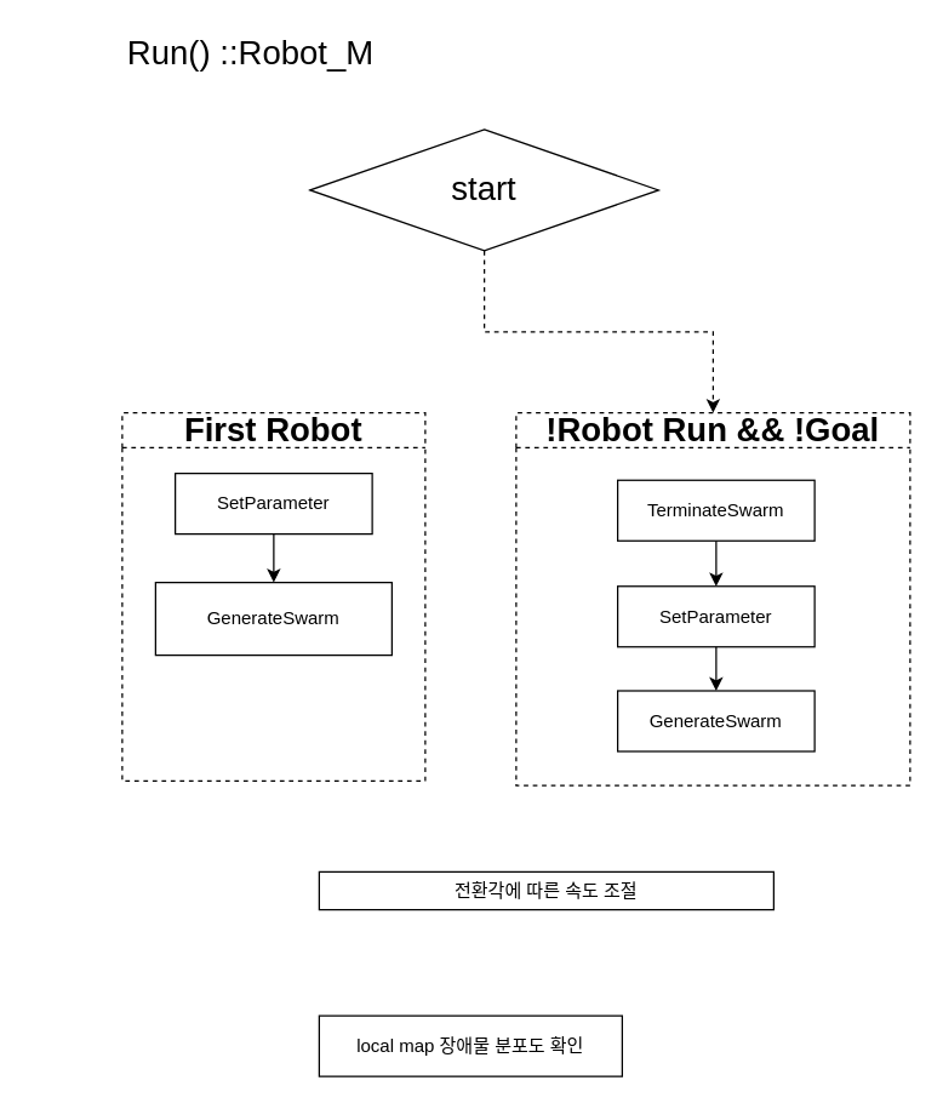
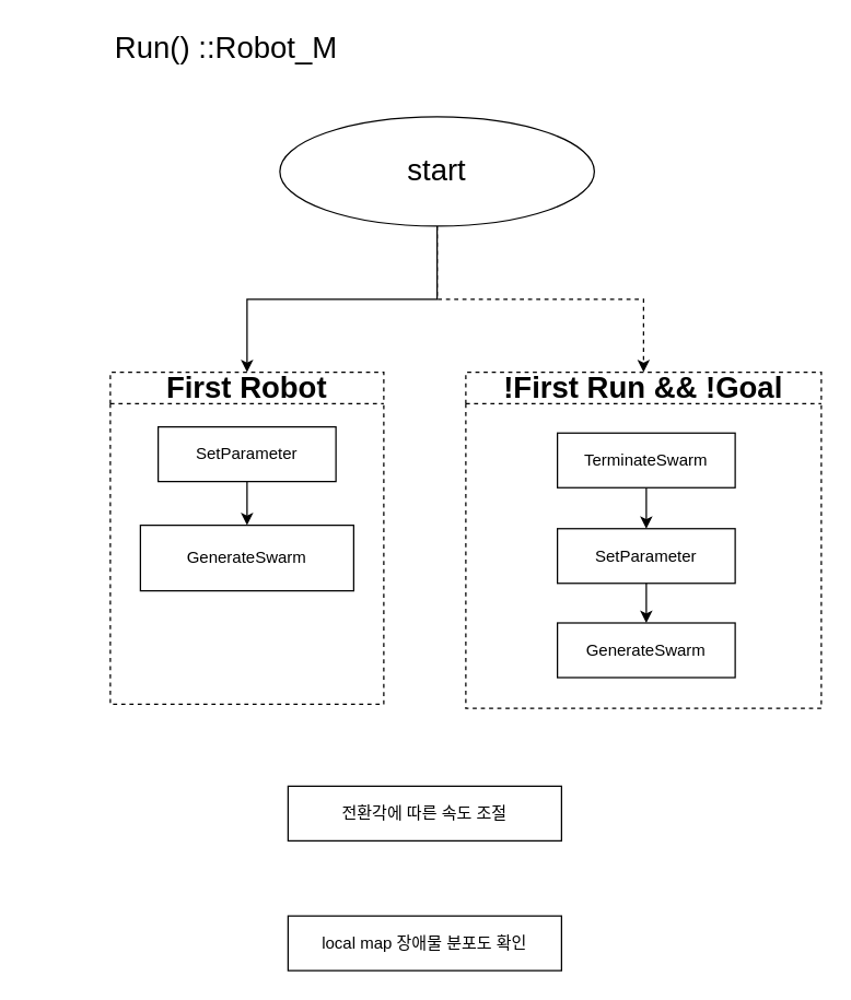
  <mxCell id="0" />
  <mxCell id="1" parent="0" />
  <mxCell id="2" value="&lt;font style=&quot;font-size: 22px;&quot;&gt;Run() ::Robot_M&lt;/font&gt;" style="text;html=1;strokeColor=none;fillColor=none;align=center;verticalAlign=middle;whiteSpace=wrap;rounded=0;" vertex="1" parent="1"><mxGeometry x="20" y="20" width="290" height="30" as="geometry" /></mxCell>
  <mxCell id="3" value="First Robot" style="swimlane;whiteSpace=wrap;html=1;fontSize=22;startSize=23;dashed=1;" vertex="1" parent="1"><mxGeometry x="80" y="272" width="200" height="243" as="geometry" /></mxCell>
  <mxCell id="4" value="SetParameter" style="rounded=0;whiteSpace=wrap;html=1;" vertex="1" parent="3"><mxGeometry x="35" y="40" width="130" height="40" as="geometry" /></mxCell>
  <mxCell id="5" value="GenerateSwarm" style="rounded=0;whiteSpace=wrap;html=1;" vertex="1" parent="3"><mxGeometry x="22" y="112" width="156" height="48" as="geometry" /></mxCell>
  <mxCell id="6" style="edgeStyle=orthogonalEdgeStyle;rounded=0;orthogonalLoop=1;jettySize=auto;html=1;exitX=0.5;exitY=1;exitDx=0;exitDy=0;fontSize=22;" edge="1" parent="3" source="4" target="5"><mxGeometry relative="1" as="geometry" /></mxCell>
- <mxCell id="7" value="!Robot Run &amp;amp;&amp;amp; !Goal" style="swimlane;whiteSpace=wrap;html=1;fontSize=22;dashed=1;" vertex="1" parent="1"><mxGeometry x="340" y="272" width="260" height="246" as="geometry" /></mxCell>
+ <mxCell id="7" value="!First Run &amp;amp;&amp;amp; !Goal" style="swimlane;whiteSpace=wrap;html=1;fontSize=22;dashed=1;" vertex="1" parent="1"><mxGeometry x="340" y="272" width="260" height="246" as="geometry" /></mxCell>
  <mxCell id="8" value="SetParameter" style="rounded=0;whiteSpace=wrap;html=1;" vertex="1" parent="7"><mxGeometry x="67" y="114.5" width="130" height="40" as="geometry" /></mxCell>
  <mxCell id="9" value="GenerateSwarm" style="rounded=0;whiteSpace=wrap;html=1;" vertex="1" parent="7"><mxGeometry x="67" y="183.5" width="130" height="40" as="geometry" /></mxCell>
  <mxCell id="10" style="edgeStyle=orthogonalEdgeStyle;rounded=0;orthogonalLoop=1;jettySize=auto;html=1;exitX=0.5;exitY=1;exitDx=0;exitDy=0;fontSize=22;" edge="1" parent="7" source="8" target="9"><mxGeometry relative="1" as="geometry" /></mxCell>
  <mxCell id="11" style="edgeStyle=orthogonalEdgeStyle;rounded=0;orthogonalLoop=1;jettySize=auto;html=1;exitX=0.5;exitY=1;exitDx=0;exitDy=0;fontSize=22;" edge="1" parent="7" source="12" target="8"><mxGeometry relative="1" as="geometry" /></mxCell>
  <mxCell id="12" value="TerminateSwarm" style="rounded=0;whiteSpace=wrap;html=1;" vertex="1" parent="7"><mxGeometry x="67" y="44.5" width="130" height="40" as="geometry" /></mxCell>
+ <mxCell id="13" style="edgeStyle=orthogonalEdgeStyle;rounded=0;orthogonalLoop=1;jettySize=auto;html=1;exitX=0.5;exitY=1;exitDx=0;exitDy=0;fontSize=22;" edge="1" parent="1" source="15" target="3"><mxGeometry relative="1" as="geometry" /></mxCell>
  <mxCell id="14" style="edgeStyle=orthogonalEdgeStyle;rounded=0;orthogonalLoop=1;jettySize=auto;html=1;fontSize=22;dashed=1;" edge="1" parent="1" source="15" target="7"><mxGeometry relative="1" as="geometry"><mxPoint x="470" y="235" as="targetPoint" /></mxGeometry></mxCell>
- <mxCell id="15" value="start" style="rhombus;whiteSpace=wrap;html=1;fontSize=22;" vertex="1" parent="1"><mxGeometry x="204" y="85" width="230" height="80" as="geometry" /></mxCell>
- <mxCell id="16" value="전환각에 따른 속도 조절" style="rounded=0;whiteSpace=wrap;html=1;" vertex="1" parent="1"><mxGeometry x="210" y="575" width="300" height="25" as="geometry" /></mxCell>
+ <mxCell id="15" value="start" style="ellipse;whiteSpace=wrap;html=1;fontSize=22;" vertex="1" parent="1"><mxGeometry x="204" y="85" width="230" height="80" as="geometry" /></mxCell>
+ <mxCell id="16" value="전환각에 따른 속도 조절" style="rounded=0;whiteSpace=wrap;html=1;" vertex="1" parent="1"><mxGeometry x="210" y="575" width="200" height="40" as="geometry" /></mxCell>
  <mxCell id="17" value="local map 장애물 분포도 확인" style="rounded=0;whiteSpace=wrap;html=1;" vertex="1" parent="1"><mxGeometry x="210" y="670" width="200" height="40" as="geometry" /></mxCell>
